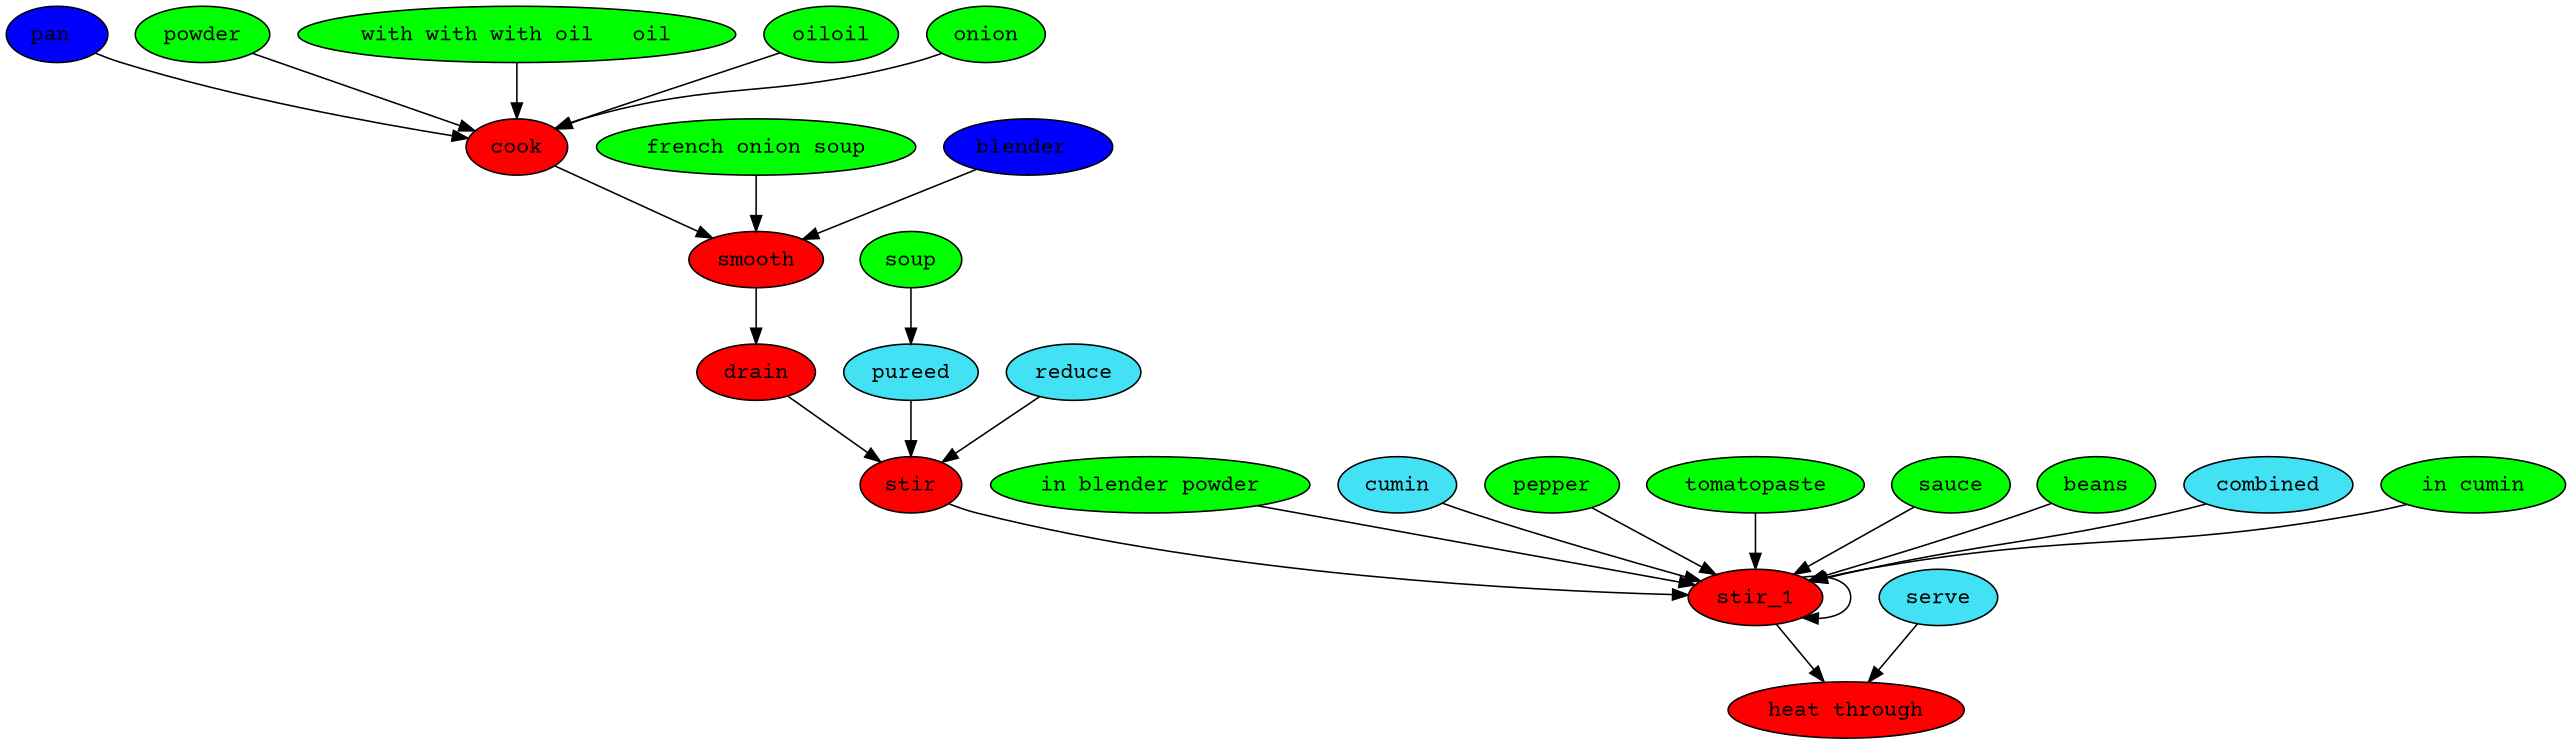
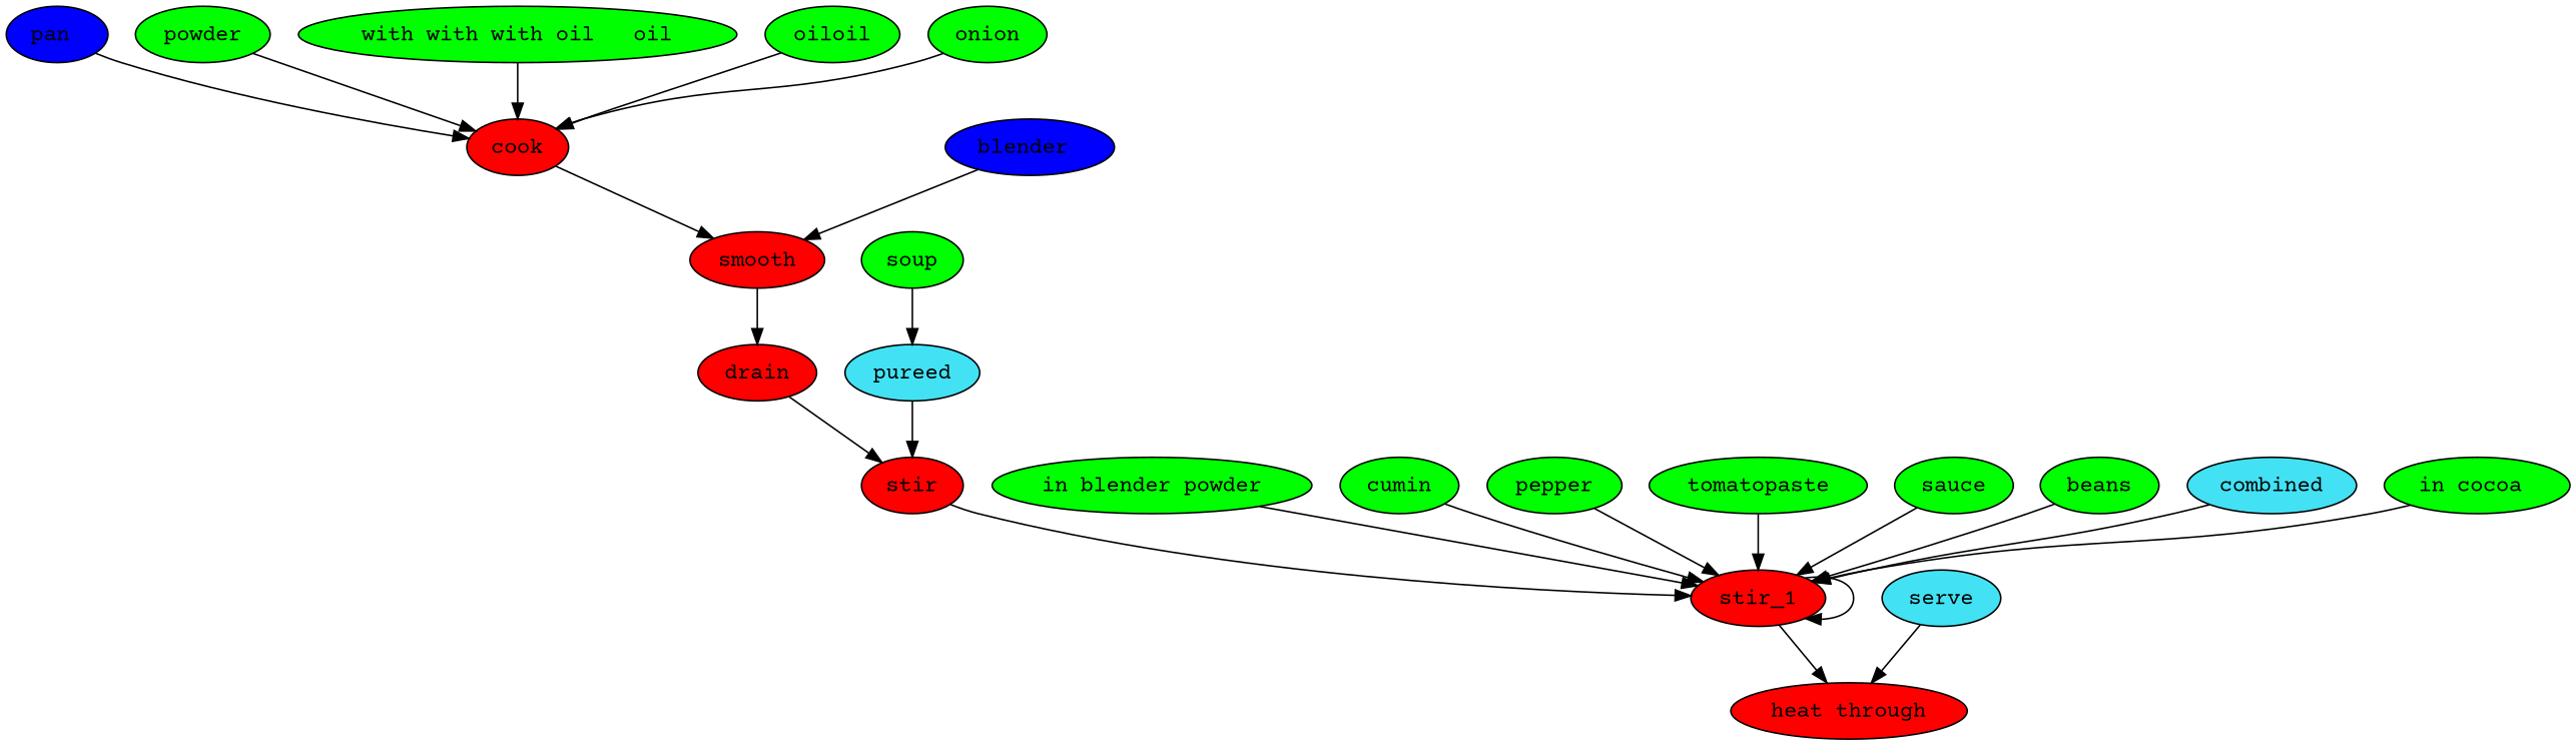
  digraph {
    fontname="Courier Prime"
    node [fillcolor=green fontname="Courier Prime" style=filled]
    edge [fontname="Courier Prime"]
    "pan " [fillcolor="#0000ff"]
    cook [fillcolor=red]
    smooth [fillcolor=red]
    drain [fillcolor=red]
    n5 [label=powder]
    "with with with oil   oil"
    oiloil
    n8 [label=onion]
-   "french onion soup"
    "blender " [fillcolor="#0000ff"]
    stir [fillcolor=red]
    stir_1 [fillcolor=red]
    "heat through" [fillcolor=red]
    pureed [fillcolor="#42e2f4"]
    soup
-   reduce [fillcolor="#42e2f4"]
    n17 [label="in blender powder"]
-   cumin [fillcolor="#42e2f4"]
+   cumin
    pepper
    tomatopaste
    sauce
    beans
    combined [fillcolor="#42e2f4"]
-   "in cocoa " [label="in cumin"]
+   "in cocoa "
    serve [fillcolor="#42e2f4"]
    "pan " -> cook
    cook -> smooth
    smooth -> drain
    drain -> stir
    n5 -> cook
    "with with with oil   oil" -> cook
    oiloil -> cook
    n8 -> cook
-   "french onion soup" -> smooth
    "blender " -> smooth
    stir -> stir_1
    stir_1 -> stir_1
    stir_1 -> "heat through"
    pureed -> stir
    soup -> pureed
-   reduce -> stir
    n17 -> stir_1
    cumin -> stir_1
    pepper -> stir_1
    tomatopaste -> stir_1
    sauce -> stir_1
    beans -> stir_1
    combined -> stir_1
    "in cocoa " -> stir_1
    serve -> "heat through"
  }
